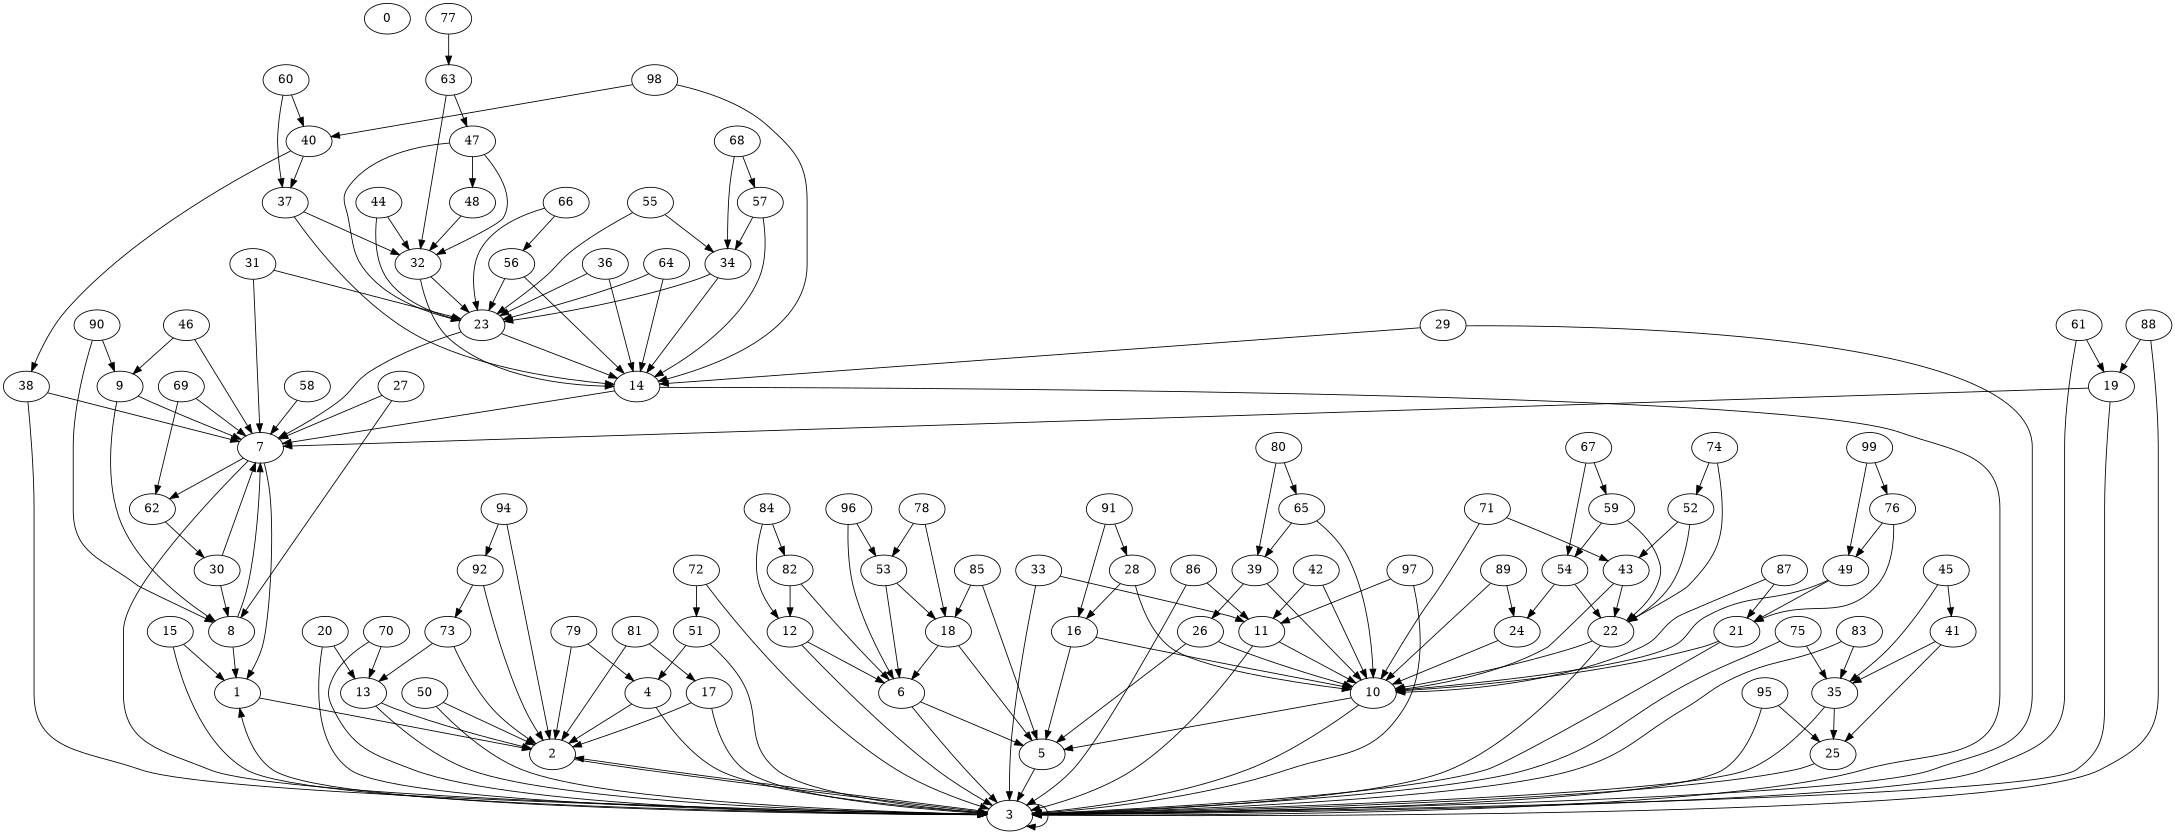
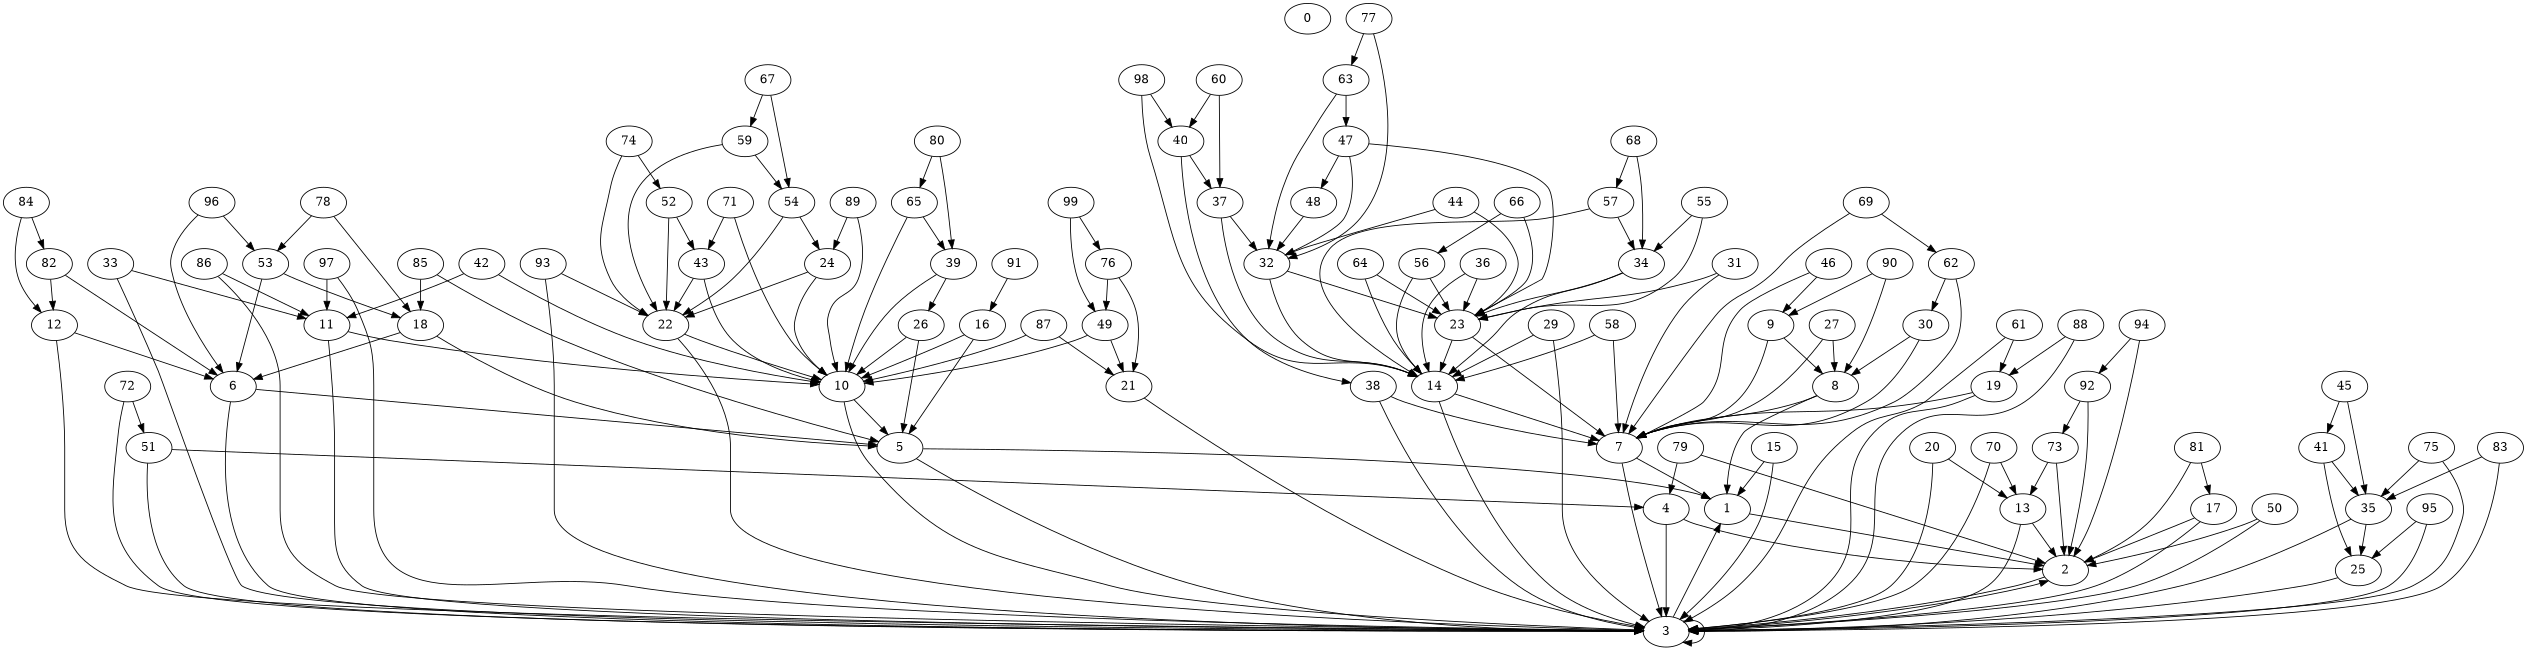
  digraph {
    0
    1
    2
    3
    4
    5
    6
    7
    8
    9
    10
    11
    12
    13
    14
    15
    16
    17
    18
    19
    20
    21
    22
    23
    24
    25
    26
    27
-   28
    29
    30
    31
    32
    33
    34
    35
    36
    37
    38
    39
    40
    41
    42
    43
    44
    45
    46
    47
    48
    49
    50
    51
    52
    53
    54
    55
    56
    57
    58
    59
    60
    61
    62
    63
    64
    65
    66
    67
    68
    69
    70
    71
    72
    73
    74
    75
    76
    77
    78
    79
    80
    81
    82
    83
    84
    85
    86
    87
    88
    89
    90
    91
    92
+   93
    94
    95
    96
    97
    98
    99
    1 -> 2
    2 -> 3
    3 -> 1
    3 -> 2
    3 -> 3
    4 -> 2
    4 -> 3
+   5 -> 1
    5 -> 3
    6 -> 3
    6 -> 5
    7 -> 1
    7 -> 3
    8 -> 1
    8 -> 7
    9 -> 7
    9 -> 8
    10 -> 3
    10 -> 5
    11 -> 3
    11 -> 10
    12 -> 3
    12 -> 6
    13 -> 2
    13 -> 3
    14 -> 3
    14 -> 7
    15 -> 1
    15 -> 3
    16 -> 5
    16 -> 10
    17 -> 2
    17 -> 3
    18 -> 5
    18 -> 6
    19 -> 3
    19 -> 7
    20 -> 3
    20 -> 13
    21 -> 3
-   21 -> 10
    22 -> 3
    22 -> 10
    23 -> 7
    23 -> 14
    24 -> 10
+   24 -> 22
    25 -> 3
    26 -> 5
    26 -> 10
    27 -> 7
    27 -> 8
-   28 -> 10
-   28 -> 16
    29 -> 3
    29 -> 14
    30 -> 7
    30 -> 8
    31 -> 7
    31 -> 23
    32 -> 14
    32 -> 23
    33 -> 3
    33 -> 11
    34 -> 14
    34 -> 23
    35 -> 3
    35 -> 25
    36 -> 14
    36 -> 23
    37 -> 14
    37 -> 32
    38 -> 3
    38 -> 7
    39 -> 10
    39 -> 26
    40 -> 37
    40 -> 38
    41 -> 25
    41 -> 35
    42 -> 10
    42 -> 11
    43 -> 10
    43 -> 22
    44 -> 23
    44 -> 32
    45 -> 35
    45 -> 41
    46 -> 7
    46 -> 9
    47 -> 23
    47 -> 32
    47 -> 48
    48 -> 32
    49 -> 10
    49 -> 21
    50 -> 2
    50 -> 3
    51 -> 3
    51 -> 4
    52 -> 22
    52 -> 43
    53 -> 6
    53 -> 18
    54 -> 22
    54 -> 24
    55 -> 23
    55 -> 34
    56 -> 14
    56 -> 23
    57 -> 14
    57 -> 34
    58 -> 7
+   58 -> 14
    59 -> 22
    59 -> 54
    60 -> 37
    60 -> 40
    61 -> 3
    61 -> 19
-   7 -> 62
+   62 -> 7
    62 -> 30
    63 -> 32
    63 -> 47
    64 -> 14
    64 -> 23
    65 -> 10
    65 -> 39
    66 -> 23
    66 -> 56
    67 -> 54
    67 -> 59
    68 -> 34
    68 -> 57
    69 -> 7
    69 -> 62
    70 -> 3
    70 -> 13
    71 -> 10
    71 -> 43
    72 -> 3
    72 -> 51
    73 -> 2
    73 -> 13
    74 -> 22
    74 -> 52
    75 -> 3
    75 -> 35
    76 -> 21
    76 -> 49
+   77 -> 32
    77 -> 63
    78 -> 18
    78 -> 53
    79 -> 2
    79 -> 4
    80 -> 39
    80 -> 65
    81 -> 2
    81 -> 17
    82 -> 6
    82 -> 12
    83 -> 3
    83 -> 35
    84 -> 12
    84 -> 82
    85 -> 5
    85 -> 18
    86 -> 3
    86 -> 11
    87 -> 10
    87 -> 21
    88 -> 3
    88 -> 19
    89 -> 10
    89 -> 24
    90 -> 8
    90 -> 9
    91 -> 16
-   91 -> 28
    92 -> 2
    92 -> 73
+   93 -> 3
+   93 -> 22
    94 -> 2
    94 -> 92
    95 -> 3
    95 -> 25
    96 -> 6
    96 -> 53
    97 -> 3
    97 -> 11
    98 -> 14
    98 -> 40
    99 -> 49
    99 -> 76
  }
